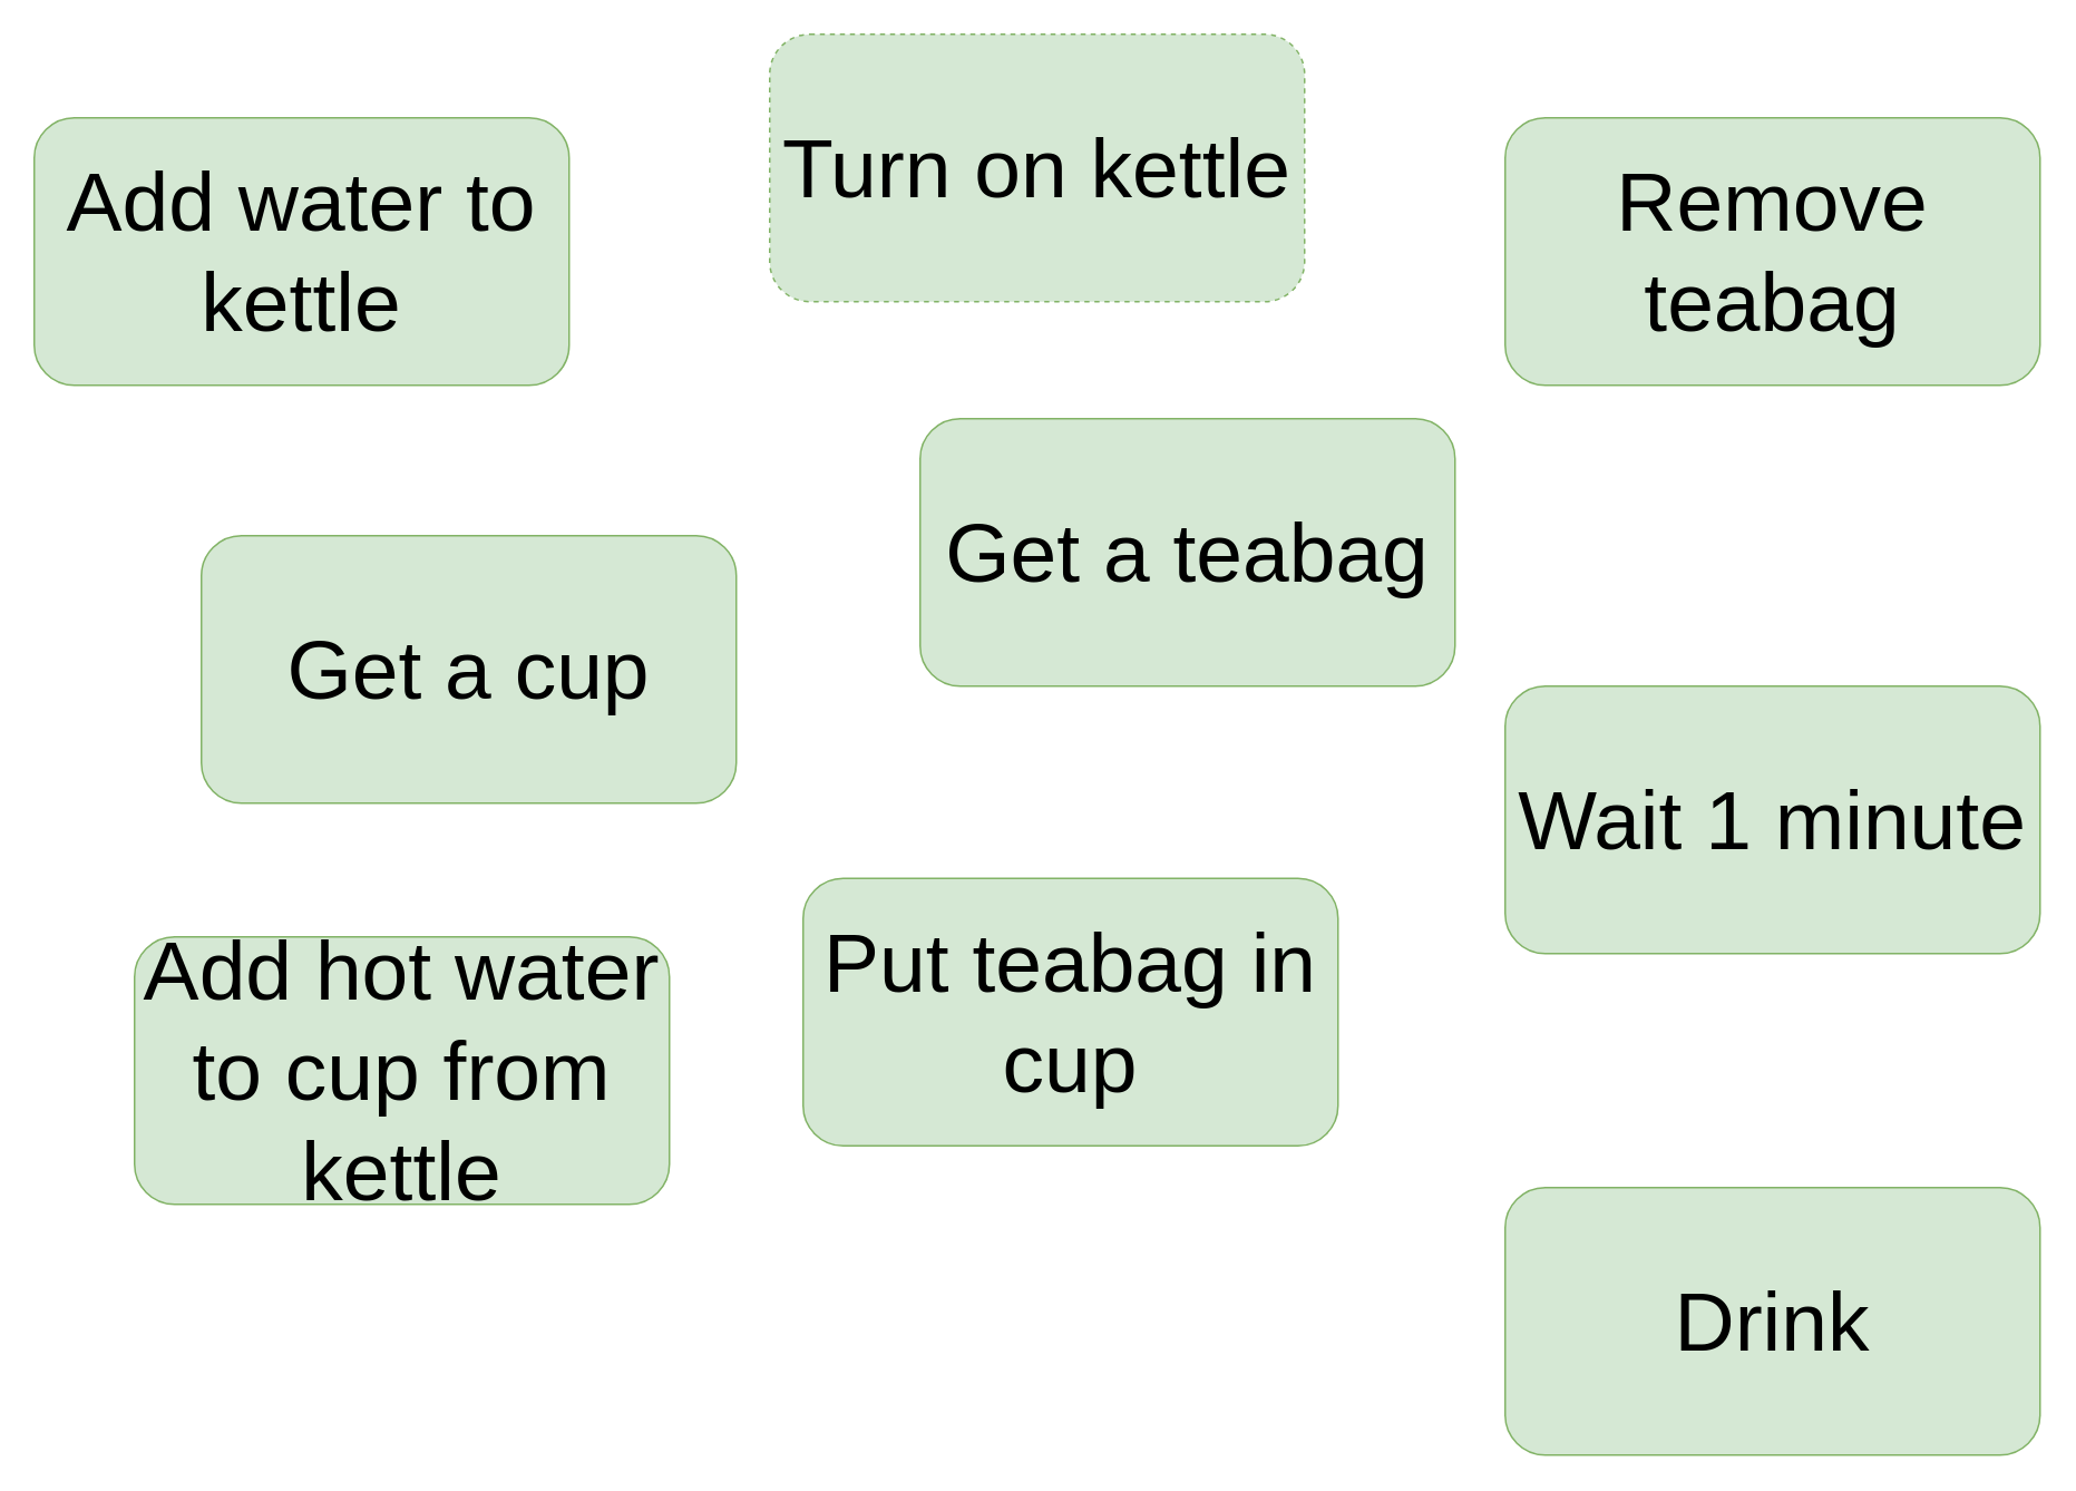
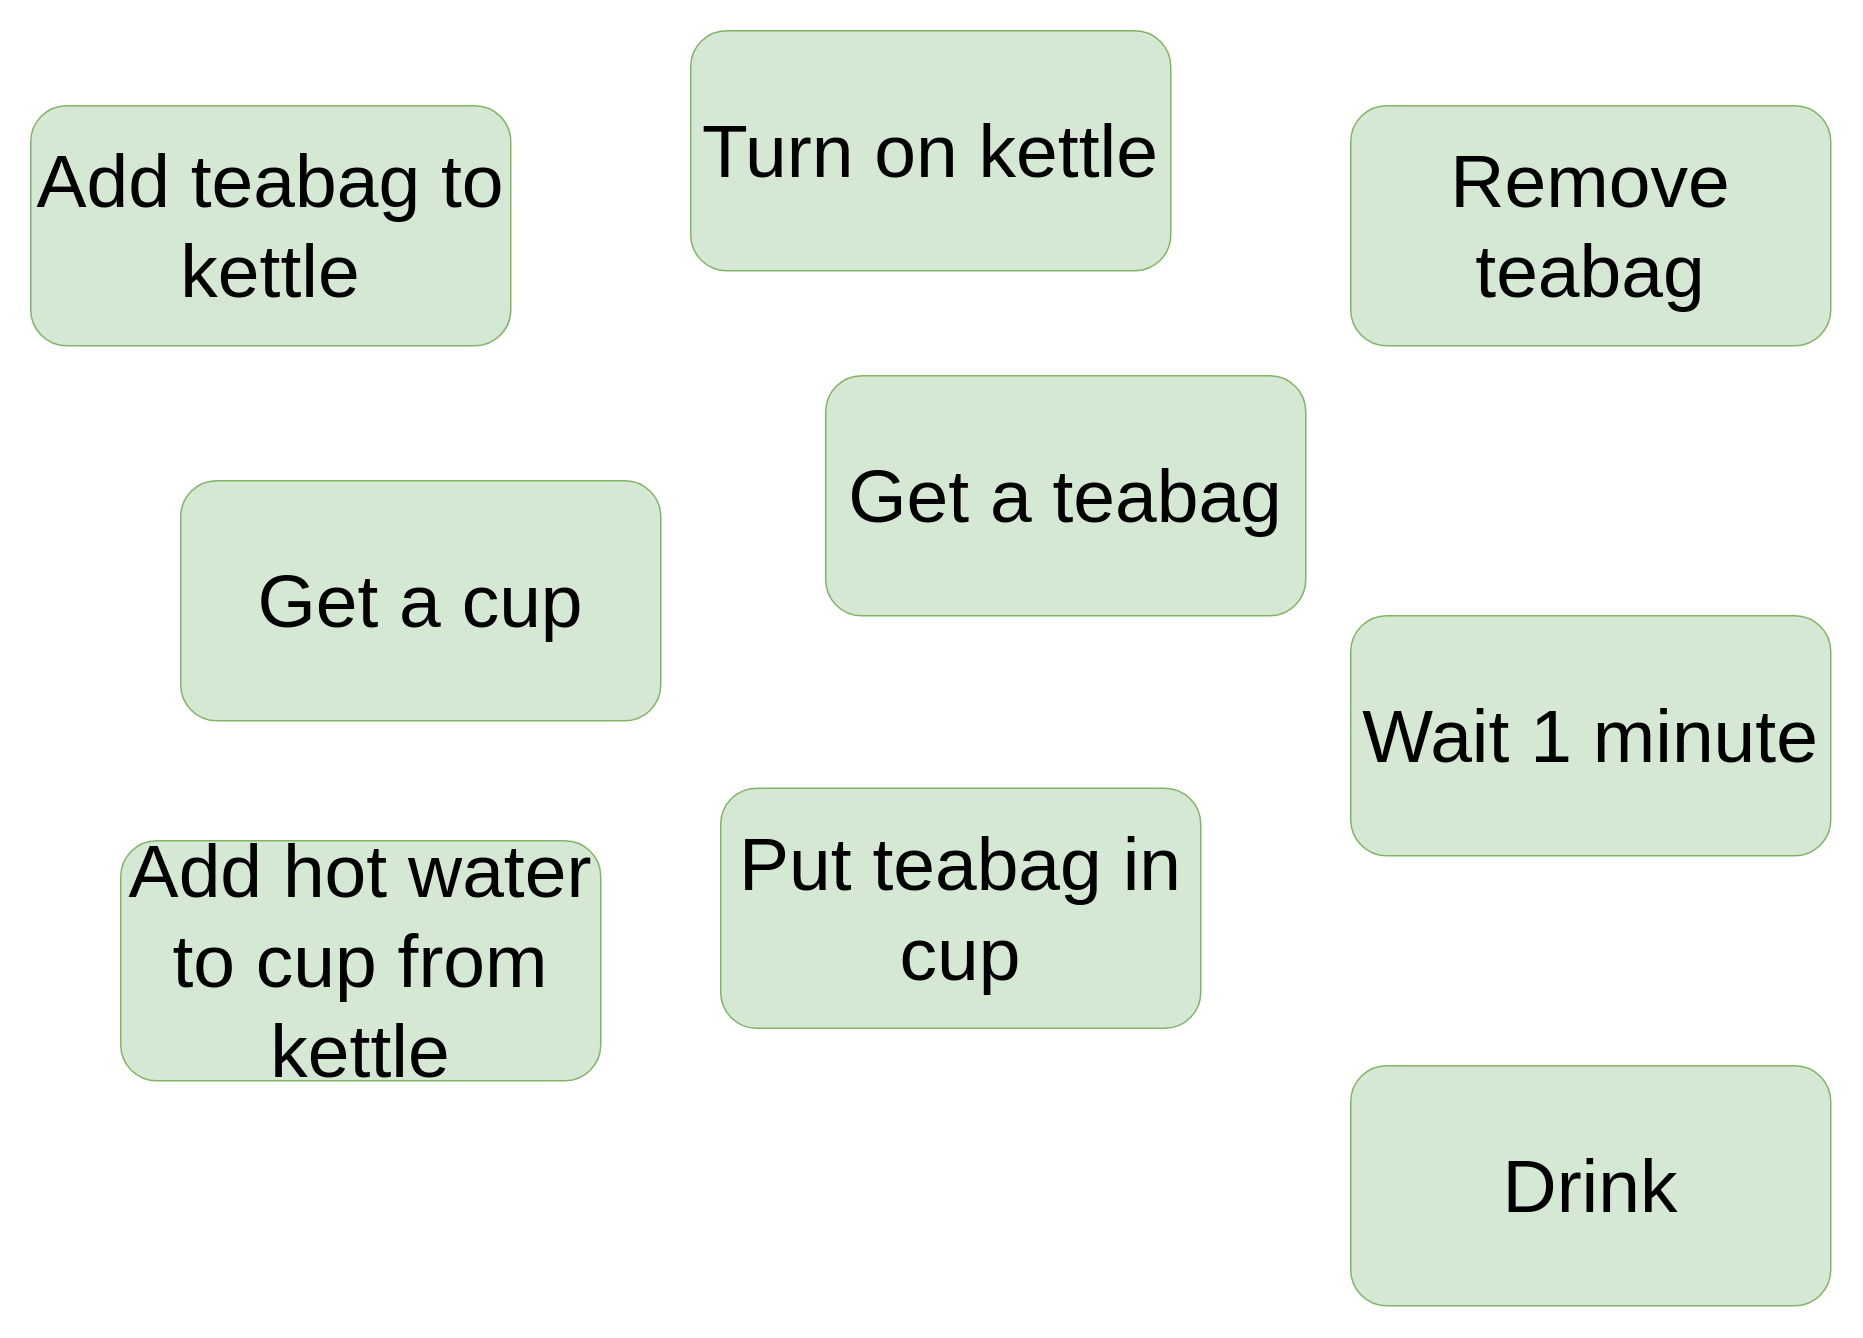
  <mxCell id="0" />
  <mxCell id="1" parent="0" />
- <mxCell id="2" value="&lt;font style=&quot;font-size: 50px&quot;&gt;Add water to kettle&lt;/font&gt;" style="rounded=1;whiteSpace=wrap;html=1;fillColor=#d5e8d4;strokeColor=#82b366;" vertex="1" parent="1"><mxGeometry x="20" y="70" width="320" height="160" as="geometry" /></mxCell>
- <mxCell id="3" value="&lt;font style=&quot;font-size: 50px&quot;&gt;Turn on kettle&lt;/font&gt;" style="rounded=1;whiteSpace=wrap;html=1;fillColor=#d5e8d4;strokeColor=#82b366;dashed=1;" vertex="1" parent="1"><mxGeometry x="460" y="20" width="320" height="160" as="geometry" /></mxCell>
+ <mxCell id="2" value="&lt;font style=&quot;font-size: 50px&quot;&gt;Add teabag to kettle&lt;/font&gt;" style="rounded=1;whiteSpace=wrap;html=1;fillColor=#d5e8d4;strokeColor=#82b366;" vertex="1" parent="1"><mxGeometry x="20" y="70" width="320" height="160" as="geometry" /></mxCell>
+ <mxCell id="3" value="&lt;font style=&quot;font-size: 50px&quot;&gt;Turn on kettle&lt;/font&gt;" style="rounded=1;whiteSpace=wrap;html=1;fillColor=#d5e8d4;strokeColor=#82b366;" vertex="1" parent="1"><mxGeometry x="460" y="20" width="320" height="160" as="geometry" /></mxCell>
  <mxCell id="4" value="&lt;font style=&quot;font-size: 50px&quot;&gt;Get a cup&lt;/font&gt;" style="rounded=1;whiteSpace=wrap;html=1;fillColor=#d5e8d4;strokeColor=#82b366;" vertex="1" parent="1"><mxGeometry x="120" y="320" width="320" height="160" as="geometry" /></mxCell>
  <mxCell id="5" value="&lt;font style=&quot;font-size: 50px&quot;&gt;Get a teabag&lt;/font&gt;" style="rounded=1;whiteSpace=wrap;html=1;fillColor=#d5e8d4;strokeColor=#82b366;" vertex="1" parent="1"><mxGeometry x="550" y="250" width="320" height="160" as="geometry" /></mxCell>
  <mxCell id="6" value="&lt;font style=&quot;font-size: 50px&quot;&gt;Put teabag in cup&lt;br&gt;&lt;/font&gt;" style="rounded=1;whiteSpace=wrap;html=1;fillColor=#d5e8d4;strokeColor=#82b366;" vertex="1" parent="1"><mxGeometry x="480" y="525" width="320" height="160" as="geometry" /></mxCell>
  <mxCell id="7" value="&lt;font style=&quot;font-size: 50px&quot;&gt;Add hot water to cup from kettle&lt;/font&gt;" style="rounded=1;whiteSpace=wrap;html=1;fillColor=#d5e8d4;strokeColor=#82b366;" vertex="1" parent="1"><mxGeometry x="80" y="560" width="320" height="160" as="geometry" /></mxCell>
  <mxCell id="8" value="&lt;font style=&quot;font-size: 50px&quot;&gt;Remove teabag&lt;/font&gt;" style="rounded=1;whiteSpace=wrap;html=1;fillColor=#d5e8d4;strokeColor=#82b366;" vertex="1" parent="1"><mxGeometry x="900" y="70" width="320" height="160" as="geometry" /></mxCell>
  <mxCell id="9" value="&lt;font style=&quot;font-size: 50px&quot;&gt;Wait 1 minute&lt;/font&gt;" style="rounded=1;whiteSpace=wrap;html=1;fillColor=#d5e8d4;strokeColor=#82b366;" vertex="1" parent="1"><mxGeometry x="900" y="410" width="320" height="160" as="geometry" /></mxCell>
  <mxCell id="10" value="&lt;font style=&quot;font-size: 50px&quot;&gt;Drink&lt;/font&gt;" style="rounded=1;whiteSpace=wrap;html=1;fillColor=#d5e8d4;strokeColor=#82b366;" vertex="1" parent="1"><mxGeometry x="900" y="710" width="320" height="160" as="geometry" /></mxCell>
